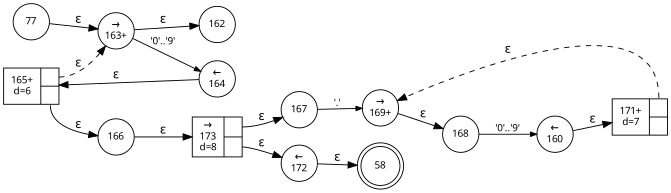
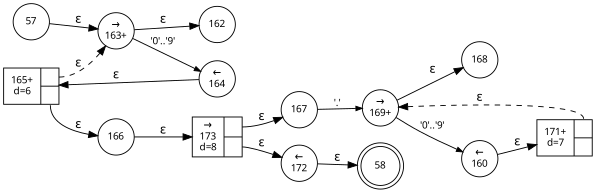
  digraph {
    fontname="Noto Sans"
    rankdir=LR
    node [fixedsize=true fontname="Noto Sans" fontsize=11 shape=circle peripheries=1]
    edge [fontname="Noto Sans"]
    n1 [label=58 shape=doublecircle width=.6 peripheries=""]
    n2 [label=162 width=.55]
    n3 [label="&larr;\n164" width=.55]
    n4 [fixedsize=false label="{165+\nd=6|{<p0>|<p1>}}" shape=record]
    n5 [label="&rarr;\n163+" width=.55]
    n6 [label=166 width=.55]
    n7 [fixedsize=false label="{&rarr;\n173\nd=8|{<p0>|<p1>}}" shape=record]
    n8 [label=167 width=.55]
    n9 [label="&larr;\n172" width=.55]
    n10 [label="&rarr;\n169+" width=.55]
    n11 [label=168 width=.55]
    n12 [label="&larr;\n160" width=.55]
    n13 [fixedsize=false label="{171+\nd=7|{<p0>|<p1>}}" shape=record]
-   n14 [label=77 width=.55]
+   n14 [label=57 width=.55]
    n3 -> n4 [label="&epsilon;"]
    n4 -> n5 [label="&epsilon;" style=dashed tailport=p0]
    n4 -> n6 [label="&epsilon;" tailport=p1]
    n5 -> n2 [label="&epsilon;"]
    n5 -> n3 [arrowhead=normal arrowsize=.7 fontsize=11 label="'0'..'9'"]
    n6 -> n7 [label="&epsilon;"]
    n7 -> n8 [label="&epsilon;" tailport=p0]
    n7 -> n9 [label="&epsilon;" tailport=p1]
    n8 -> n10 [arrowhead=normal arrowsize=.7 fontsize=11 label="'.'"]
    n9 -> n1 [label="&epsilon;"]
    n10 -> n11 [label="&epsilon;"]
-   n11 -> n12 [arrowhead=normal arrowsize=.7 fontsize=11 label="'0'..'9'"]
+   n10 -> n12 [arrowhead=normal arrowsize=.7 fontsize=11 label="'0'..'9'"]
    n12 -> n13 [label="&epsilon;"]
    n13 -> n10 [label="&epsilon;" style=dashed tailport=p0]
    n14 -> n5 [label="&epsilon;"]
  }
